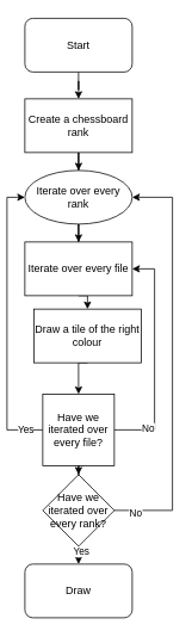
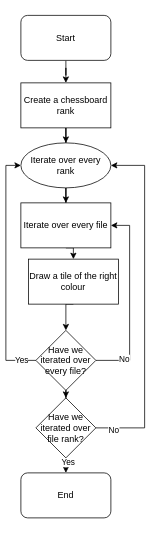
  <mxCell id="0" />
  <mxCell id="1" parent="0" />
  <mxCell id="2" style="edgeStyle=orthogonalEdgeStyle;rounded=0;orthogonalLoop=1;jettySize=auto;html=1;exitX=0.5;exitY=1;exitDx=0;exitDy=0;" edge="1" parent="1" source="3" target="5"><mxGeometry relative="1" as="geometry" /></mxCell>
  <mxCell id="3" value="Start" style="rounded=1;whiteSpace=wrap;html=1;" parent="1" vertex="1"><mxGeometry x="20" y="20" width="120" height="60" as="geometry" /></mxCell>
  <mxCell id="4" style="edgeStyle=orthogonalEdgeStyle;rounded=0;orthogonalLoop=1;jettySize=auto;html=1;exitX=0.5;exitY=1;exitDx=0;exitDy=0;" edge="1" parent="1" source="5" target="7"><mxGeometry relative="1" as="geometry" /></mxCell>
  <mxCell id="5" value="Create a chessboard rank" style="rounded=0;whiteSpace=wrap;html=1;" vertex="1" parent="1"><mxGeometry x="20" y="110" width="120" height="60" as="geometry" /></mxCell>
  <mxCell id="6" style="edgeStyle=orthogonalEdgeStyle;rounded=0;orthogonalLoop=1;jettySize=auto;html=1;exitX=0.5;exitY=1;exitDx=0;exitDy=0;" edge="1" parent="1" source="7" target="9"><mxGeometry relative="1" as="geometry" /></mxCell>
  <mxCell id="7" value="Iterate over every rank" style="ellipse;whiteSpace=wrap;html=1;" vertex="1" parent="1"><mxGeometry x="20" y="190" width="120" height="60" as="geometry" /></mxCell>
  <mxCell id="8" style="edgeStyle=orthogonalEdgeStyle;rounded=0;orthogonalLoop=1;jettySize=auto;html=1;exitX=0.5;exitY=1;exitDx=0;exitDy=0;entryX=0.5;entryY=0;entryDx=0;entryDy=0;" edge="1" parent="1" source="9" target="11"><mxGeometry relative="1" as="geometry" /></mxCell>
  <mxCell id="9" value="Iterate over every file" style="rounded=0;whiteSpace=wrap;html=1;" vertex="1" parent="1"><mxGeometry x="20" y="270" width="120" height="60" as="geometry" /></mxCell>
  <mxCell id="10" style="edgeStyle=orthogonalEdgeStyle;rounded=0;orthogonalLoop=1;jettySize=auto;html=1;exitX=0.5;exitY=1;exitDx=0;exitDy=0;entryX=0.5;entryY=0;entryDx=0;entryDy=0;" edge="1" parent="1" source="11" target="17"><mxGeometry relative="1" as="geometry" /></mxCell>
  <mxCell id="11" value="Draw a tile of the right colour" style="rounded=0;whiteSpace=wrap;html=1;" vertex="1" parent="1"><mxGeometry x="30" y="345" width="120" height="60" as="geometry" /></mxCell>
  <mxCell id="12" style="edgeStyle=orthogonalEdgeStyle;rounded=0;orthogonalLoop=1;jettySize=auto;html=1;exitX=0;exitY=0.5;exitDx=0;exitDy=0;entryX=0;entryY=0.5;entryDx=0;entryDy=0;" edge="1" parent="1" source="17" target="7"><mxGeometry relative="1" as="geometry" /></mxCell>
  <mxCell id="13" value="Yes" style="edgeLabel;html=1;align=center;verticalAlign=middle;resizable=0;points=[];" vertex="1" connectable="0" parent="12"><mxGeometry x="-0.875" y="-1" relative="1" as="geometry"><mxPoint as="offset" /></mxGeometry></mxCell>
  <mxCell id="14" style="edgeStyle=orthogonalEdgeStyle;rounded=0;orthogonalLoop=1;jettySize=auto;html=1;exitX=1;exitY=0.5;exitDx=0;exitDy=0;entryX=1;entryY=0.5;entryDx=0;entryDy=0;" edge="1" parent="1" source="17" target="9"><mxGeometry relative="1" as="geometry"><Array as="points"><mxPoint x="165" y="480" /><mxPoint x="165" y="300" /></Array></mxGeometry></mxCell>
  <mxCell id="15" value="No" style="edgeLabel;html=1;align=center;verticalAlign=middle;resizable=0;points=[];" vertex="1" connectable="0" parent="14"><mxGeometry x="-0.706" y="2" relative="1" as="geometry"><mxPoint as="offset" /></mxGeometry></mxCell>
  <mxCell id="16" style="edgeStyle=orthogonalEdgeStyle;rounded=0;orthogonalLoop=1;jettySize=auto;html=1;exitX=0.5;exitY=1;exitDx=0;exitDy=0;" edge="1" parent="1" source="17" target="22"><mxGeometry relative="1" as="geometry" /></mxCell>
- <mxCell id="17" value="Have we iterated over every file?" style="whiteSpace=wrap;html=1;rounded=0;" vertex="1" parent="1"><mxGeometry x="40" y="440" width="80" height="80" as="geometry" /></mxCell>
+ <mxCell id="17" value="Have we iterated over every file?" style="rhombus;whiteSpace=wrap;html=1;" vertex="1" parent="1"><mxGeometry x="40" y="440" width="80" height="80" as="geometry" /></mxCell>
  <mxCell id="18" style="edgeStyle=orthogonalEdgeStyle;rounded=0;orthogonalLoop=1;jettySize=auto;html=1;exitX=1;exitY=0.5;exitDx=0;exitDy=0;entryX=1;entryY=0.5;entryDx=0;entryDy=0;" edge="1" parent="1" source="22" target="7"><mxGeometry relative="1" as="geometry"><Array as="points"><mxPoint x="185" y="570" /><mxPoint x="185" y="220" /></Array></mxGeometry></mxCell>
  <mxCell id="19" value="No" style="edgeLabel;html=1;align=center;verticalAlign=middle;resizable=0;points=[];" vertex="1" connectable="0" parent="18"><mxGeometry x="-0.9" y="-2" relative="1" as="geometry"><mxPoint as="offset" /></mxGeometry></mxCell>
  <mxCell id="20" style="edgeStyle=orthogonalEdgeStyle;rounded=0;orthogonalLoop=1;jettySize=auto;html=1;exitX=0.5;exitY=1;exitDx=0;exitDy=0;entryX=0.5;entryY=0;entryDx=0;entryDy=0;" edge="1" parent="1" source="22" target="23"><mxGeometry relative="1" as="geometry" /></mxCell>
  <mxCell id="21" value="Yes" style="edgeLabel;html=1;align=center;verticalAlign=middle;resizable=0;points=[];" vertex="1" connectable="0" parent="20"><mxGeometry x="-0.5" y="2" relative="1" as="geometry"><mxPoint as="offset" /></mxGeometry></mxCell>
- <mxCell id="22" value="Have we iterated over every rank?" style="rhombus;whiteSpace=wrap;html=1;" vertex="1" parent="1"><mxGeometry x="40" y="530" width="80" height="80" as="geometry" /></mxCell>
- <mxCell id="23" value="Draw" style="rounded=1;whiteSpace=wrap;html=1;" vertex="1" parent="1"><mxGeometry x="20" y="630" width="120" height="60" as="geometry" /></mxCell>
+ <mxCell id="22" value="Have we iterated over file rank?" style="rhombus;whiteSpace=wrap;html=1;" vertex="1" parent="1"><mxGeometry x="40" y="530" width="80" height="80" as="geometry" /></mxCell>
+ <mxCell id="23" value="End" style="rounded=1;whiteSpace=wrap;html=1;" vertex="1" parent="1"><mxGeometry x="20" y="630" width="120" height="60" as="geometry" /></mxCell>
